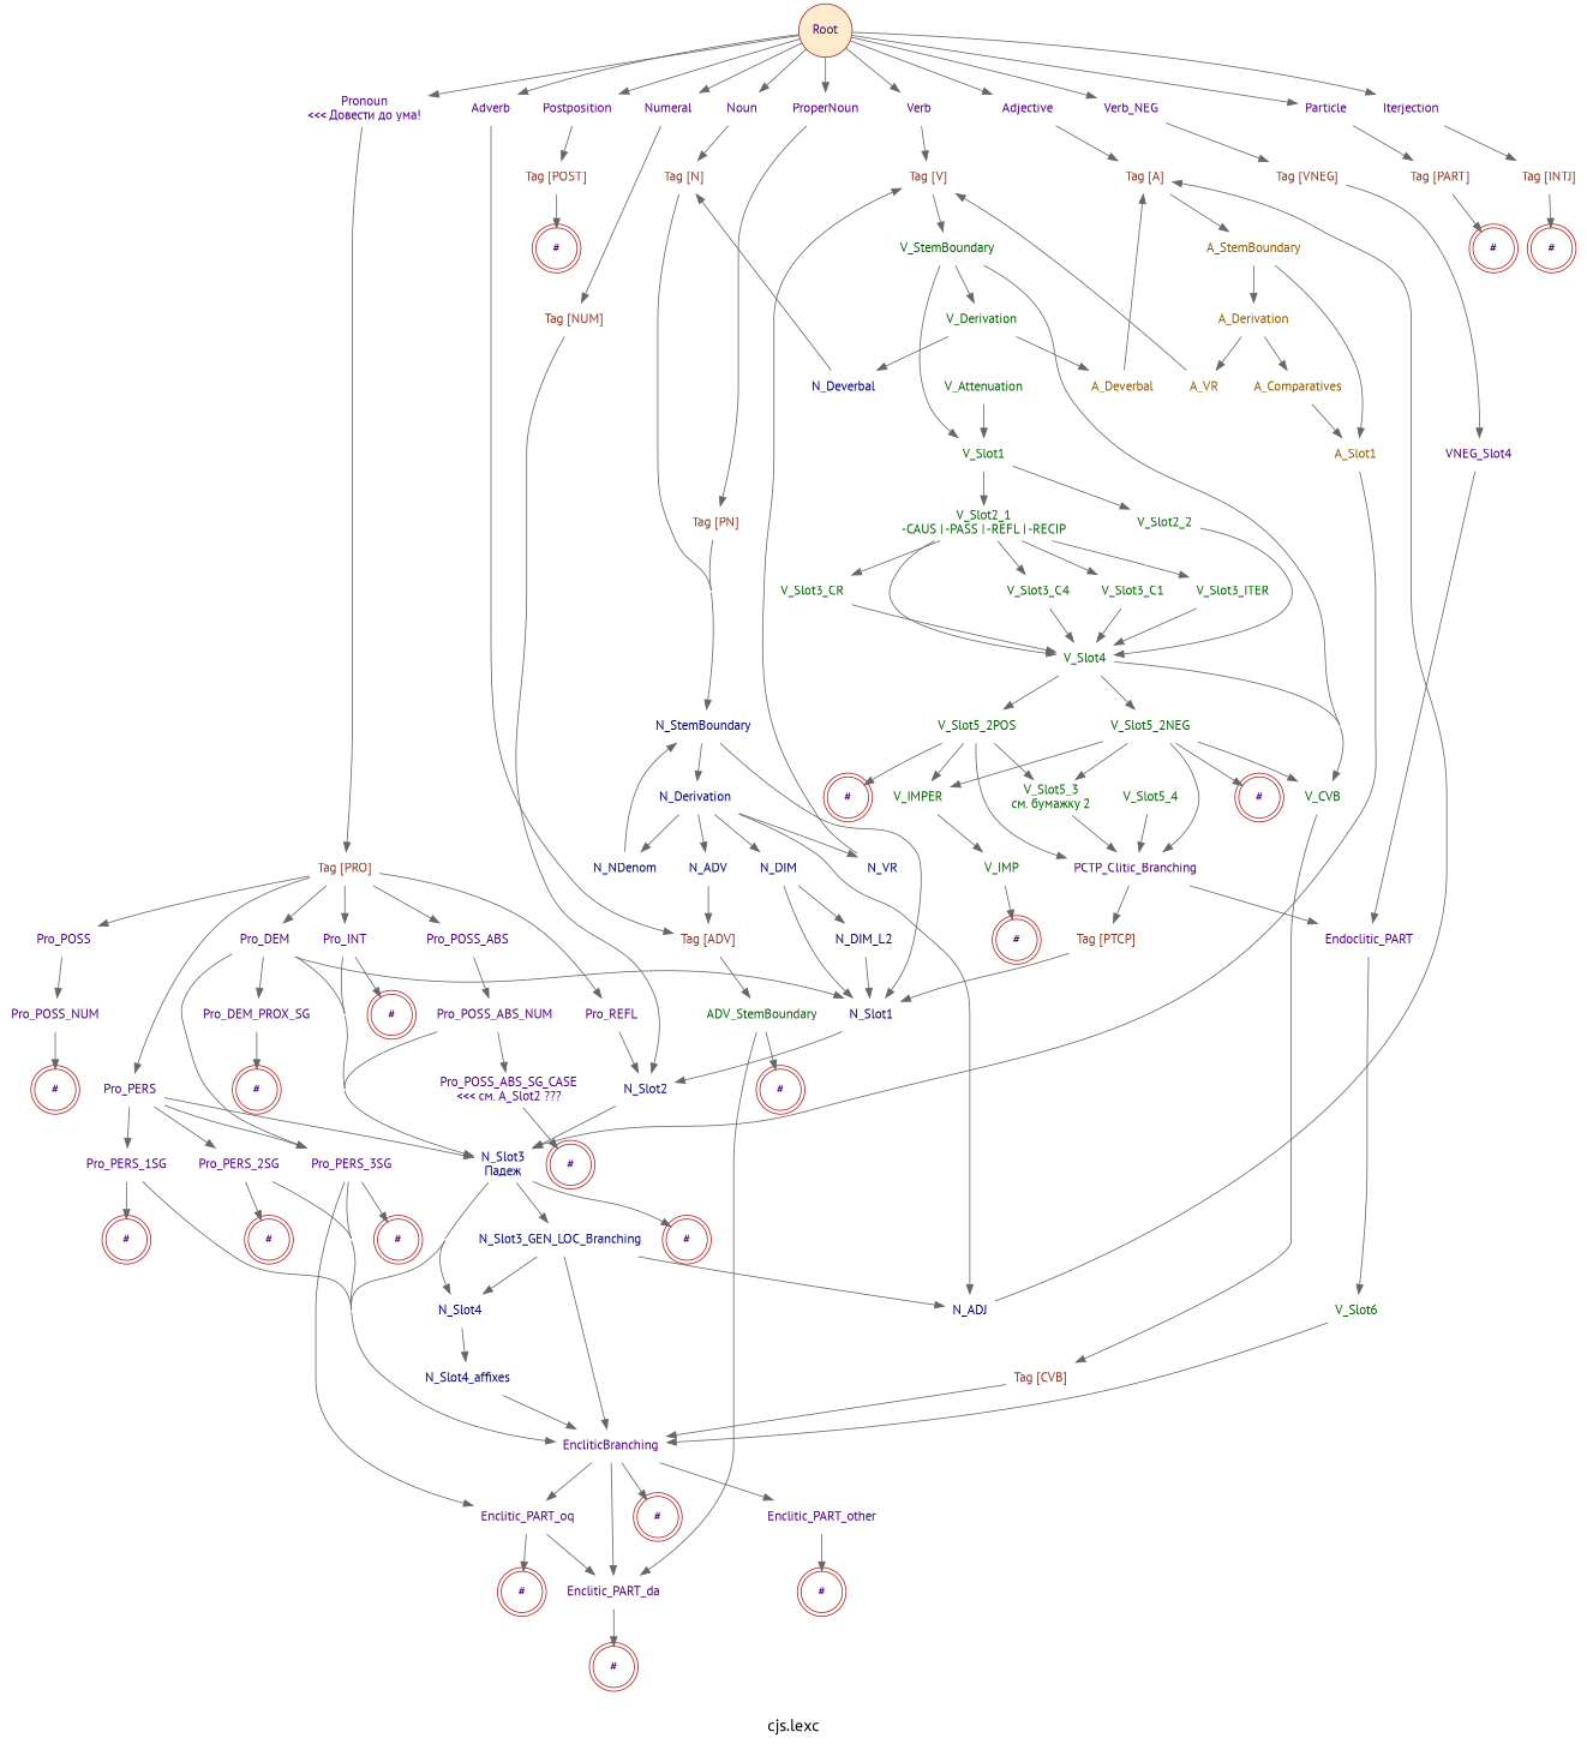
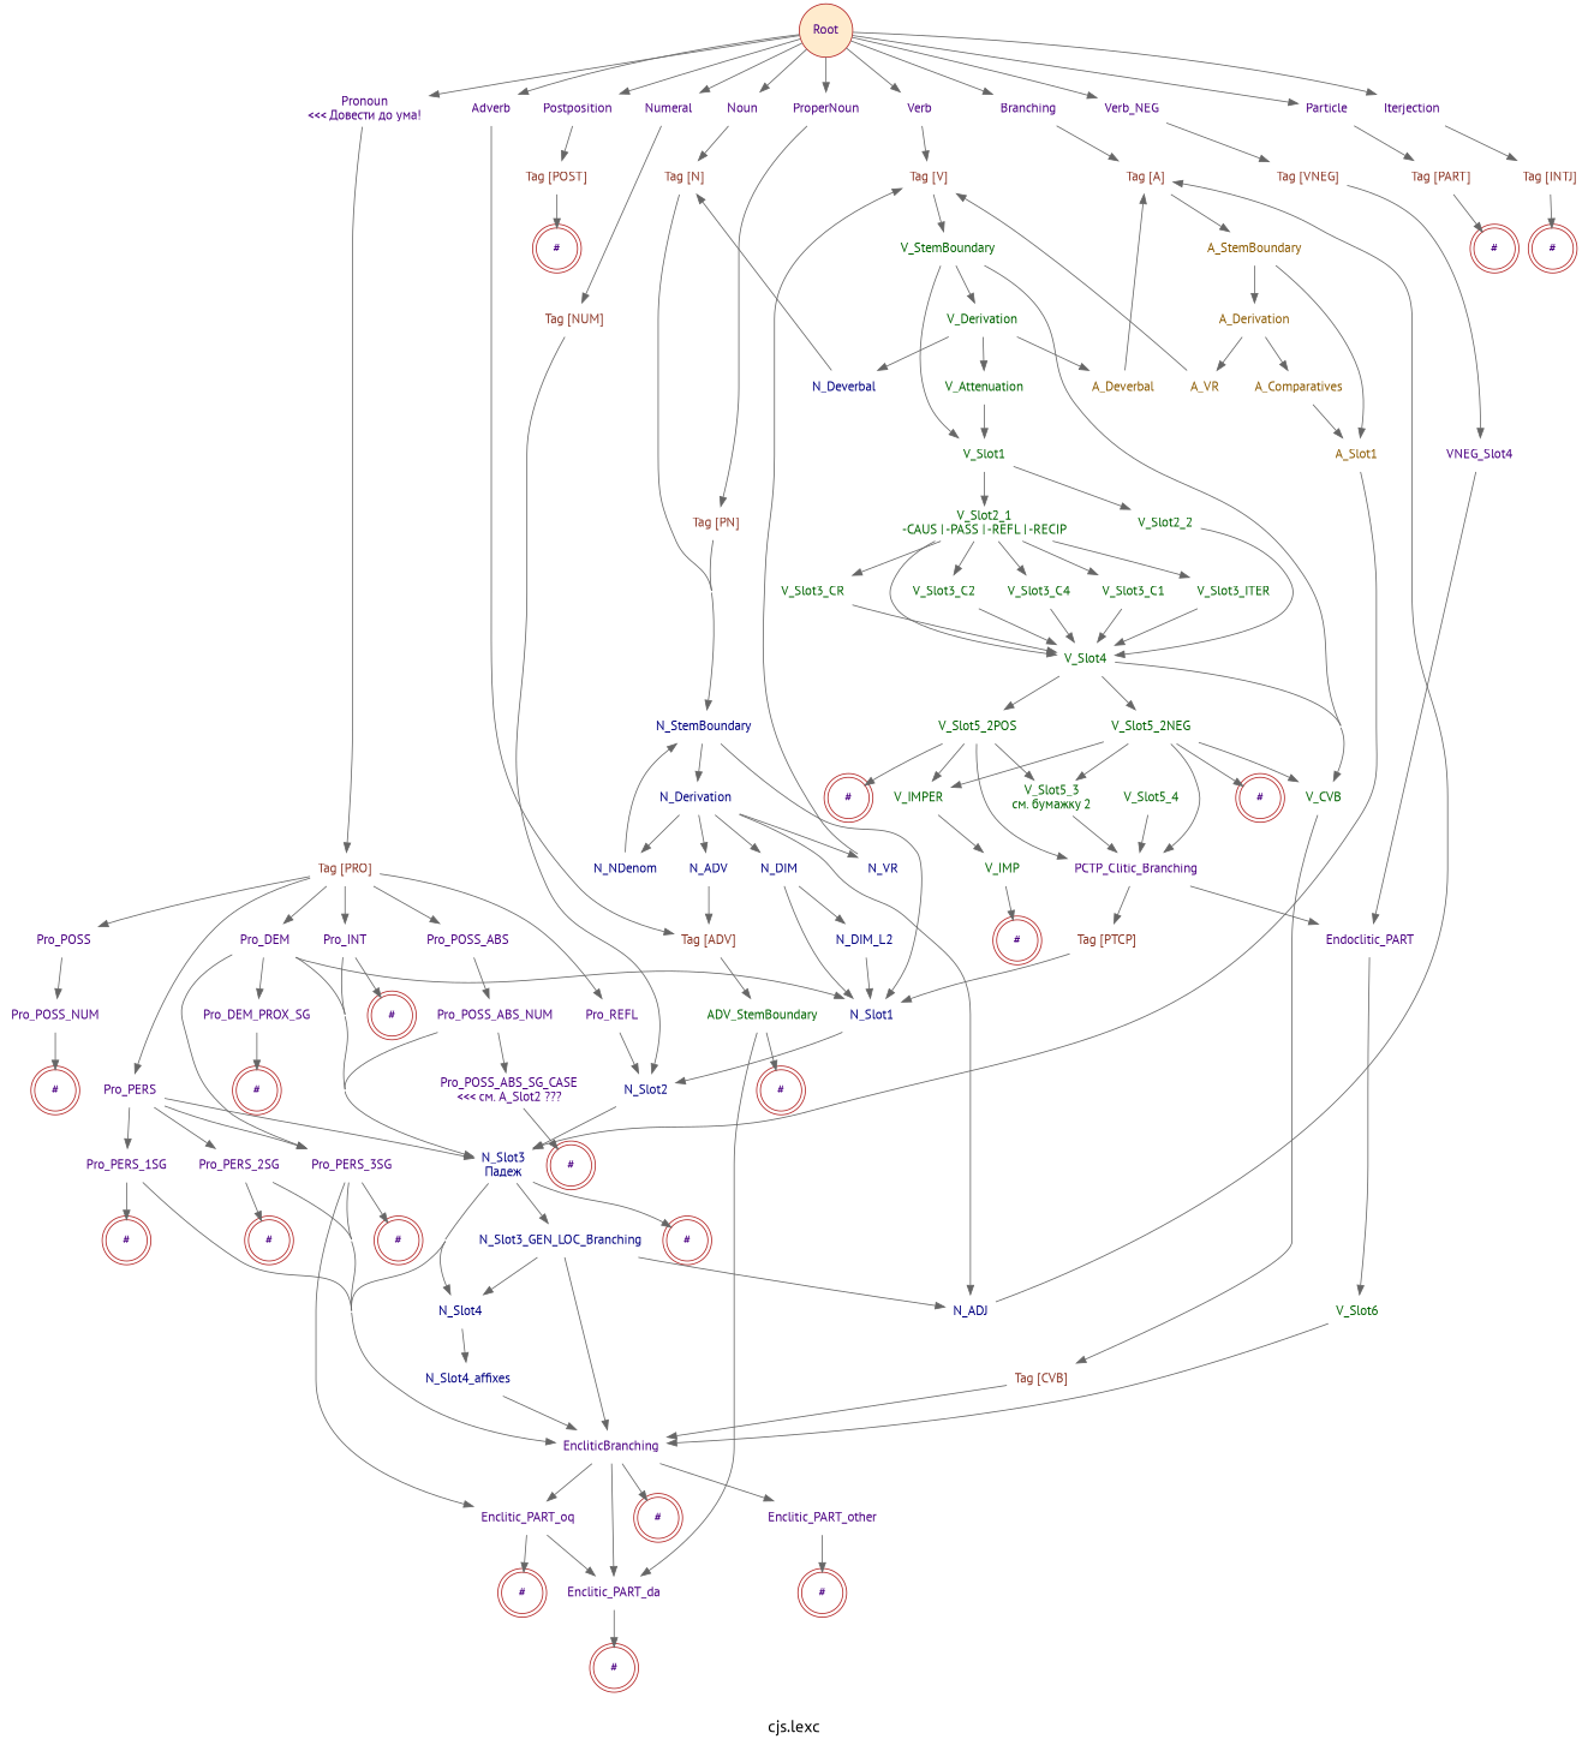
  digraph {
    concentrate=true
    fontname="PT Sans"
    fontsize=18
    label="cjs.lexc"
    node [fontcolor=indigo fontname="PT Sans" fontsize=14 shape=none]
    edge [color=gray40]
    n1 [label=Noun]
    n2 [label=ProperNoun]
    n3 [label="Pronoun\n<<< Довести до ума!"]
    n4 [label=Postposition]
-   n5 [label=Adjective]
+   n5 [label=Branching]
    n6 [label=Numeral]
    n7 [label=Verb]
    n8 [label=Verb_NEG]
    n9 [label=Adverb]
    n10 [label=Particle]
    n11 [label=Iterjection]
    n12 [fontcolor=tomato4 label="Tag [N]"]
    n13 [fontcolor=tomato4 label="Tag [V]"]
    n14 [fontcolor=tomato4 label="Tag [A]"]
    n15 [fontcolor=tomato4 label="Tag [PN]"]
    n16 [fontcolor=tomato4 label="Tag [PRO]"]
    n17 [fontcolor=tomato4 label="Tag [POST]"]
    n18 [fontcolor=tomato4 label="Tag [NUM]"]
    n19 [fontcolor=tomato4 label="Tag [VNEG]"]
    n20 [fontcolor=tomato4 label="Tag [ADV]"]
    n21 [fontcolor=tomato4 label="Tag [PART]"]
    n22 [fontcolor=tomato4 label="Tag [INTJ]"]
    n23 [fontcolor=navy label=N_StemBoundary]
    n24 [fontcolor=darkgreen label=V_StemBoundary]
    n25 [fontcolor=orange4 label=A_StemBoundary]
    n26 [fontcolor=navy label=N_Slot1]
    n27 [fontcolor=navy label=N_Derivation]
    n28 [fontcolor=darkgreen label=V_Derivation]
    n29 [fontcolor=darkgreen label=V_Slot1]
    n30 [fontcolor=darkgreen label=V_CVB]
    n31 [fontcolor=orange4 label=A_Derivation]
    n32 [fontcolor=orange4 label=A_Slot1]
    n33 [label=Pro_PERS]
    n34 [label=Pro_POSS]
    n35 [label=Pro_POSS_ABS]
    n36 [label=Pro_DEM]
    n37 [label=Pro_INT]
    n38 [label=Pro_REFL]
    n39 [color=firebrick label="#" shape=doublecircle]
    n40 [fontcolor=navy label=N_Slot2]
    n41 [label=VNEG_Slot4]
    n42 [fontcolor=darkgreen label=ADV_StemBoundary]
    n43 [color=firebrick label="#" shape=doublecircle]
    n44 [color=firebrick label="#" shape=doublecircle]
    n45 [color=firebrick fillcolor=blanchedalmond label=Root shape=circle style=filled]
    n46 [fontcolor=navy label="N_Slot3\nПадеж"]
    n47 [label=Pro_PERS_1SG]
    n48 [label=Pro_PERS_2SG]
    n49 [label=Pro_PERS_3SG]
    n50 [label=Pro_POSS_NUM]
    n51 [label=Pro_POSS_ABS_NUM]
    n52 [label=Pro_DEM_PROX_SG]
    n53 [color=firebrick label="#" shape=doublecircle]
    n54 [label=Endoclitic_PART]
    n55 [label=Enclitic_PART_da]
    n56 [color=firebrick label="#" shape=doublecircle]
    n57 [fontcolor=navy label=N_DIM]
    n58 [fontcolor=navy label=N_ADJ]
    n59 [fontcolor=navy label=N_NDenom]
    n60 [fontcolor=navy label=N_VR]
    n61 [fontcolor=navy label=N_ADV]
    n62 [fontcolor=darkgreen label=V_Attenuation]
    n63 [fontcolor=navy label=N_Deverbal]
    n64 [fontcolor=orange4 label=A_Deverbal]
    n65 [fontcolor=darkgreen label=V_Slot2_2]
    n66 [fontcolor=darkgreen label="V_Slot2_1\n-CAUS | -PASS | -REFL | -RECIP"]
    n67 [fontcolor=tomato4 label="Tag [CVB]"]
    n68 [fontcolor=darkgreen label=V_Slot6]
    n69 [fontcolor=orange4 label=A_VR]
    n70 [fontcolor=orange4 label=A_Comparatives]
    n71 [color=firebrick label="#" shape=doublecircle]
    n72 [label=EncliticBranching]
    n73 [color=firebrick label="#" shape=doublecircle]
    n74 [fontcolor=navy label=N_Slot3_GEN_LOC_Branching]
    n75 [fontcolor=navy label=N_Slot4]
    n76 [fontcolor=darkgreen label=V_Slot4]
+   n77 [fontcolor=darkgreen label=V_Slot3_C2]
    n78 [fontcolor=darkgreen label=V_Slot3_C4]
    n79 [fontcolor=darkgreen label=V_Slot3_C1]
    n80 [fontcolor=darkgreen label=V_Slot3_ITER]
    n81 [fontcolor=darkgreen label=V_Slot3_CR]
    n82 [fontcolor=darkgreen label=V_Slot5_2NEG]
    n83 [fontcolor=darkgreen label=V_Slot5_2POS]
    n84 [label=Enclitic_PART_oq]
    n85 [label=Enclitic_PART_other]
    n86 [color=firebrick label="#" shape=doublecircle]
    n87 [fontcolor=darkgreen label="V_Slot5_3\nсм. бумажку 2"]
    n88 [label=PCTP_Clitic_Branching]
    n89 [fontcolor=darkgreen label=V_IMPER]
    n90 [color=firebrick label="#" shape=doublecircle]
    n91 [color=firebrick label="#" shape=doublecircle]
    n92 [fontcolor=tomato4 label="Tag [PTCP]"]
    n93 [fontcolor=darkgreen label=V_IMP]
    n94 [fontcolor=darkgreen label=V_Slot5_4]
    n95 [color=firebrick label="#" shape=doublecircle]
    n96 [color=firebrick label="#" shape=doublecircle]
    n97 [color=firebrick label="#" shape=doublecircle]
    n98 [fontcolor=navy label=N_DIM_L2]
    n99 [fontcolor=navy label=N_Slot4_affixes]
    n100 [color=firebrick label="#" shape=doublecircle]
    n101 [color=firebrick label="#" shape=doublecircle]
    n102 [color=firebrick label="#" shape=doublecircle]
    n103 [color=firebrick label="#" shape=doublecircle]
    n104 [label="Pro_POSS_ABS_SG_CASE\n<<< см. A_Slot2 ???"]
    n105 [color=firebrick label="#" shape=doublecircle]
    n106 [color=firebrick label="#" shape=doublecircle]
    subgraph sub_1 {
      rank=same
      n1
      n2
      n3
      n4
      n5
      n6
      n7
      n8
      n9
      n10
      n11
    }
    subgraph sub_2 {
      rank=same
      n12
      n13
      n14
    }
    n1 -> n12
    n2 -> n15
    n3 -> n16
    n4 -> n17
    n5 -> n14
    n6 -> n18
    n7 -> n13
    n8 -> n19
    n9 -> n20
    n10 -> n21
    n11 -> n22
    n12 -> n23
    n13 -> n24
    n14 -> n25
    n15 -> n23
    n16 -> n33
    n16 -> n34
    n16 -> n35
    n16 -> n36
    n16 -> n37
    n16 -> n38
    n17 -> n39
    n18 -> n40
    n19 -> n41
    n20 -> n42
    n21 -> n43
    n22 -> n44
    n23 -> n26
    n23 -> n27
    n24 -> n28
    n24 -> n29
    n24 -> n30
    n25 -> n31
    n25 -> n32
    n26 -> n40
    n27 -> n57
    n27 -> n58
    n27 -> n59
    n27 -> n60
    n27 -> n61
+   n28 -> n62
    n28 -> n63
    n28 -> n64
    n29 -> n65
    n29 -> n66
    n30 -> n67
    n31 -> n69
    n31 -> n70
    n32 -> n46
    n33 -> n46
    n33 -> n47
    n33 -> n48
    n33 -> n49
    n34 -> n50
    n35 -> n51
    n36 -> n26
    n36 -> n46
    n36 -> n49
    n36 -> n52
    n37 -> n46
    n37 -> n53
    n38 -> n40
    n40 -> n46
    n41 -> n54
    n42 -> n55
    n42 -> n56
    n45 -> n1
    n45 -> n2
    n45 -> n3
    n45 -> n4
    n45 -> n5
    n45 -> n6
    n45 -> n7
    n45 -> n8
    n45 -> n9
    n45 -> n10
    n45 -> n11
    n46 -> n72
    n46 -> n73
    n46 -> n74
    n46 -> n75
    n47 -> n72
    n47 -> n100
    n48 -> n72
    n48 -> n101
    n49 -> n72
    n49 -> n84
    n49 -> n102
    n50 -> n103
    n51 -> n46
    n51 -> n104
    n52 -> n105
    n54 -> n68
    n55 -> n71
    n57 -> n26
    n57 -> n98
    n58 -> n14
    n59 -> n23
    n60 -> n13
    n61 -> n20
    n62 -> n29
    n63 -> n12
    n64 -> n14
    n65 -> n76
    n66 -> n76
+   n66 -> n77
    n66 -> n78
    n66 -> n79
    n66 -> n80
    n66 -> n81
    n67 -> n72
    n68 -> n72
    n69 -> n13
    n70 -> n32
    n72 -> n55
    n72 -> n84
    n72 -> n85
    n72 -> n86
    n74 -> n58
    n74 -> n72
    n74 -> n75
    n75 -> n99
    n76 -> n30
    n76 -> n82
    n76 -> n83
+   n77 -> n76
    n78 -> n76
    n79 -> n76
    n80 -> n76
    n81 -> n76
    n82 -> n30
    n82 -> n87
    n82 -> n88
    n82 -> n89
    n82 -> n90
    n83 -> n87
    n83 -> n88
    n83 -> n89
    n83 -> n91
    n84 -> n55
    n84 -> n96
    n85 -> n97
    n87 -> n88
    n88 -> n54
    n88 -> n92
    n89 -> n93
    n92 -> n26
    n93 -> n95
    n94 -> n88
    n98 -> n26
    n99 -> n72
    n104 -> n106
  }
